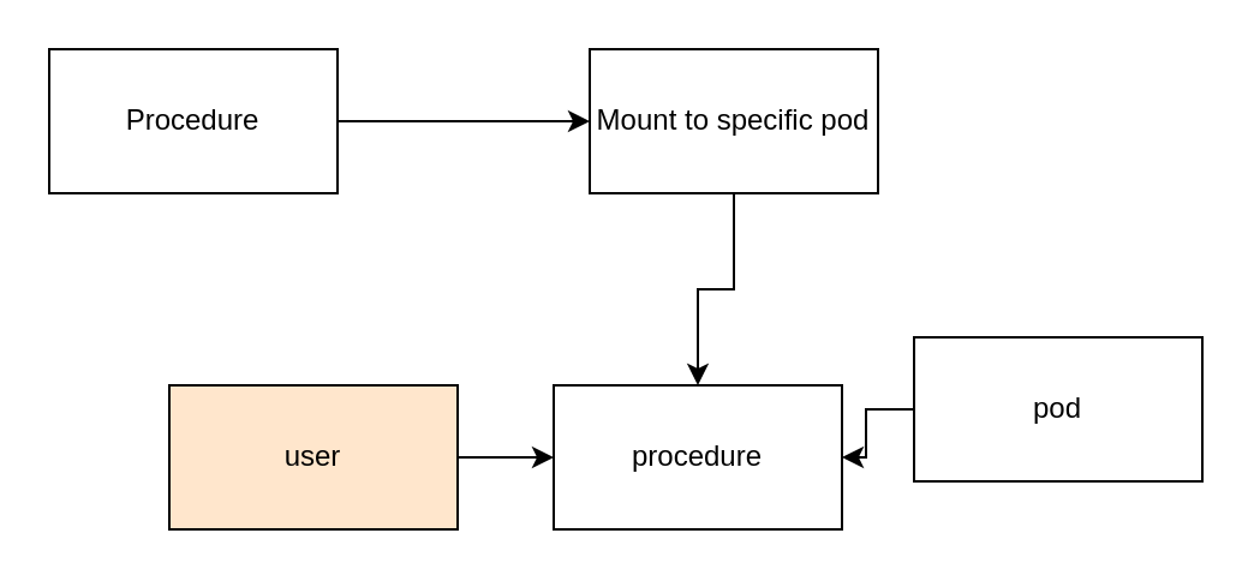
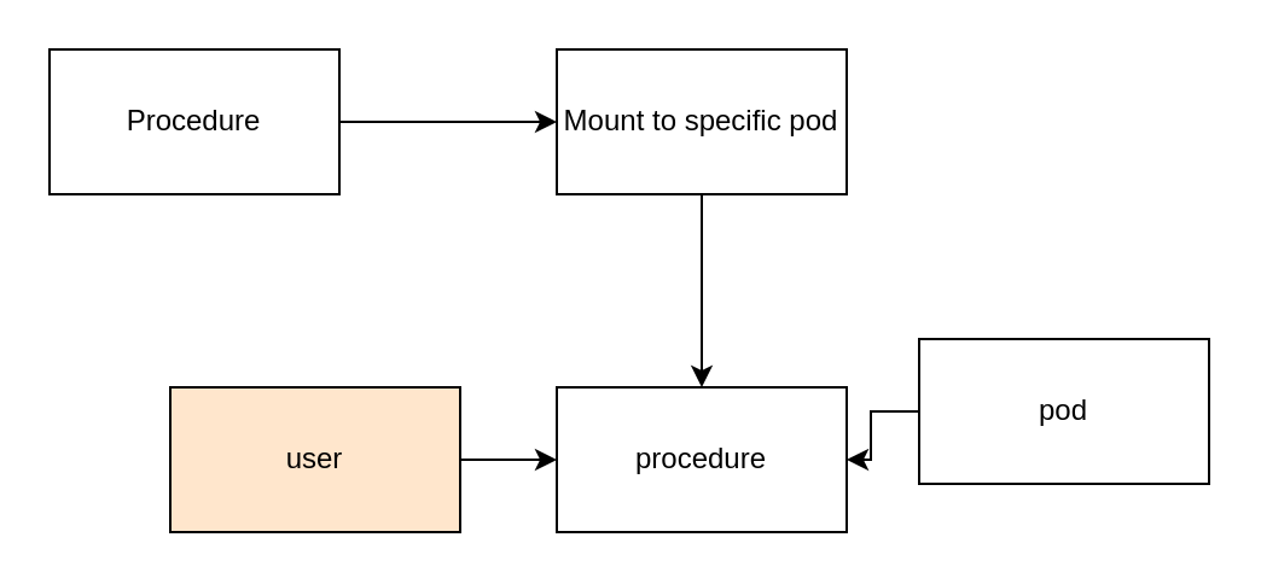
  <mxCell id="0" />
  <mxCell id="1" parent="0" />
  <mxCell id="2" style="edgeStyle=orthogonalEdgeStyle;rounded=0;orthogonalLoop=1;jettySize=auto;html=1;entryX=0;entryY=0.5;entryDx=0;entryDy=0;" parent="1" source="3" target="5" edge="1"><mxGeometry relative="1" as="geometry" /></mxCell>
  <mxCell id="3" value="Procedure" style="rounded=0;whiteSpace=wrap;html=1;" parent="1" vertex="1"><mxGeometry x="20" y="20" width="120" height="60" as="geometry" /></mxCell>
  <mxCell id="4" style="edgeStyle=orthogonalEdgeStyle;rounded=0;orthogonalLoop=1;jettySize=auto;html=1;" parent="1" source="5" target="8" edge="1"><mxGeometry relative="1" as="geometry" /></mxCell>
- <mxCell id="5" value="Mount to specific pod" style="rounded=0;whiteSpace=wrap;html=1;" parent="1" vertex="1"><mxGeometry x="245" y="20" width="120" height="60" as="geometry" /></mxCell>
+ <mxCell id="5" value="Mount to specific pod" style="rounded=0;whiteSpace=wrap;html=1;" parent="1" vertex="1"><mxGeometry x="230" y="20" width="120" height="60" as="geometry" /></mxCell>
  <mxCell id="6" value="" style="edgeStyle=orthogonalEdgeStyle;rounded=0;orthogonalLoop=1;jettySize=auto;html=1;" parent="1" source="7" target="8" edge="1"><mxGeometry relative="1" as="geometry" /></mxCell>
  <mxCell id="7" value="user" style="rounded=0;whiteSpace=wrap;html=1;fillColor=#ffe6cc;" parent="1" vertex="1"><mxGeometry x="70" y="160" width="120" height="60" as="geometry" /></mxCell>
  <mxCell id="8" value="procedure" style="rounded=0;whiteSpace=wrap;html=1;" parent="1" vertex="1"><mxGeometry x="230" y="160" width="120" height="60" as="geometry" /></mxCell>
  <mxCell id="9" value="" style="edgeStyle=orthogonalEdgeStyle;rounded=0;orthogonalLoop=1;jettySize=auto;html=1;" parent="1" source="10" target="8" edge="1"><mxGeometry relative="1" as="geometry" /></mxCell>
  <mxCell id="10" value="pod" style="rounded=0;whiteSpace=wrap;html=1;" parent="1" vertex="1"><mxGeometry x="380" y="140" width="120" height="60" as="geometry" /></mxCell>
